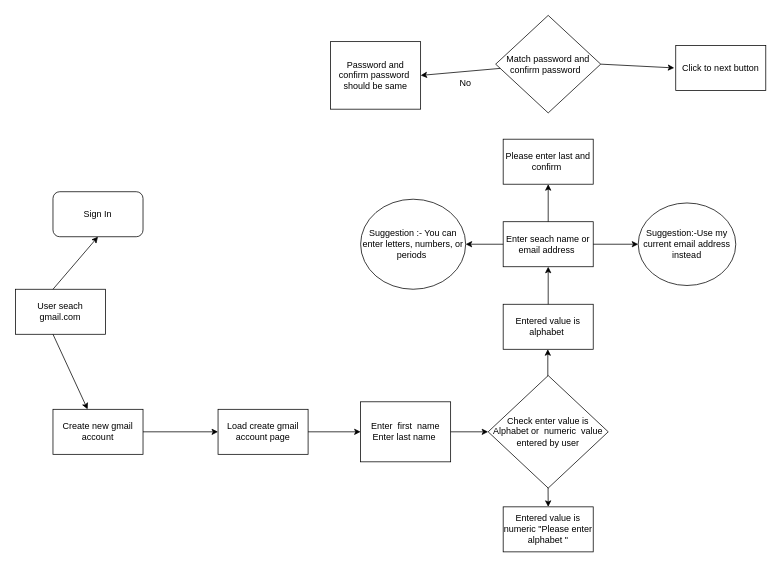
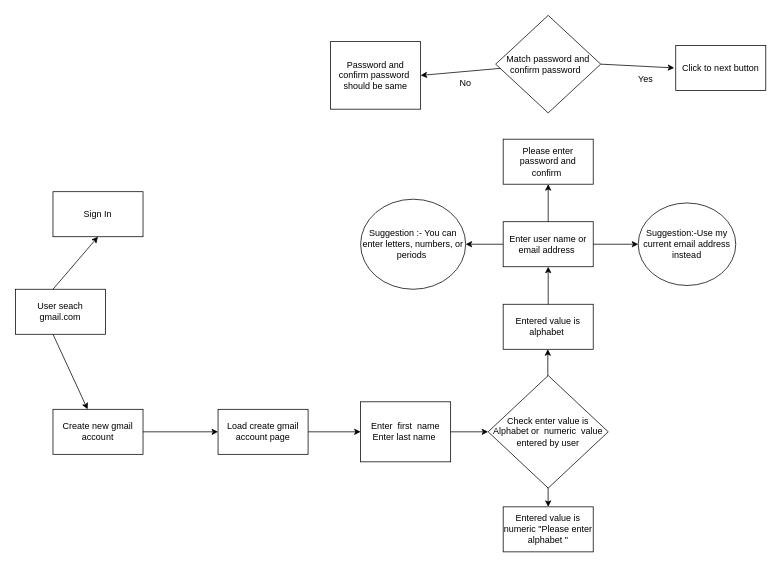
  <mxCell id="0" />
  <mxCell id="1" parent="0" />
- <mxCell id="2" value="Sign In" style="whiteSpace=wrap;html=1;rounded=1;" vertex="1" parent="1"><mxGeometry x="70" y="255" width="120" height="60" as="geometry" /></mxCell>
+ <mxCell id="2" value="Sign In" style="rounded=0;whiteSpace=wrap;html=1;" vertex="1" parent="1"><mxGeometry x="70" y="255" width="120" height="60" as="geometry" /></mxCell>
  <mxCell id="3" value="User seach gmail.com" style="rounded=0;whiteSpace=wrap;html=1;" vertex="1" parent="1"><mxGeometry x="20" y="385" width="120" height="60" as="geometry" /></mxCell>
  <mxCell id="4" value="Create new gmail account" style="rounded=0;whiteSpace=wrap;html=1;" vertex="1" parent="1"><mxGeometry x="70" y="545" width="120" height="60" as="geometry" /></mxCell>
  <mxCell id="5" value="" style="endArrow=classic;html=1;entryX=0.5;entryY=1;entryDx=0;entryDy=0;" edge="1" parent="1" target="2"><mxGeometry width="50" height="50" relative="1" as="geometry"><mxPoint x="70" y="385" as="sourcePoint" /><mxPoint x="120" y="335" as="targetPoint" /></mxGeometry></mxCell>
  <mxCell id="6" value="" style="endArrow=classic;html=1;" edge="1" parent="1" target="4"><mxGeometry width="50" height="50" relative="1" as="geometry"><mxPoint x="70" y="445" as="sourcePoint" /><mxPoint x="120" y="395" as="targetPoint" /></mxGeometry></mxCell>
  <mxCell id="7" value="Load create gmail account page" style="rounded=0;whiteSpace=wrap;html=1;" vertex="1" parent="1"><mxGeometry x="290" y="545" width="120" height="60" as="geometry" /></mxCell>
  <mxCell id="8" value="" style="endArrow=classic;html=1;entryX=0;entryY=0.5;entryDx=0;entryDy=0;" edge="1" parent="1" target="7"><mxGeometry width="50" height="50" relative="1" as="geometry"><mxPoint x="190" y="575" as="sourcePoint" /><mxPoint x="240" y="525" as="targetPoint" /></mxGeometry></mxCell>
  <mxCell id="9" value="Enter&amp;nbsp; first&amp;nbsp; name&lt;br&gt;Enter last name&amp;nbsp;" style="rounded=0;whiteSpace=wrap;html=1;" vertex="1" parent="1"><mxGeometry x="480" y="535" width="120" height="80" as="geometry" /></mxCell>
  <mxCell id="10" value="" style="endArrow=classic;html=1;entryX=0;entryY=0.5;entryDx=0;entryDy=0;" edge="1" parent="1" target="9"><mxGeometry width="50" height="50" relative="1" as="geometry"><mxPoint x="410" y="575" as="sourcePoint" /><mxPoint x="460" y="525" as="targetPoint" /></mxGeometry></mxCell>
  <mxCell id="11" value="" style="endArrow=classic;html=1;" edge="1" parent="1"><mxGeometry width="50" height="50" relative="1" as="geometry"><mxPoint x="729.5" y="535" as="sourcePoint" /><mxPoint x="729.5" y="465" as="targetPoint" /></mxGeometry></mxCell>
  <mxCell id="12" value="" style="endArrow=classic;html=1;entryX=0.5;entryY=0;entryDx=0;entryDy=0;" edge="1" parent="1"><mxGeometry width="50" height="50" relative="1" as="geometry"><mxPoint x="729.5" y="595" as="sourcePoint" /><mxPoint x="730" y="675" as="targetPoint" /></mxGeometry></mxCell>
  <mxCell id="13" value="Check enter value is Alphabet or&amp;nbsp; numeric&amp;nbsp; value entered by user" style="rhombus;whiteSpace=wrap;html=1;" vertex="1" parent="1"><mxGeometry x="650" y="500" width="160" height="150" as="geometry" /></mxCell>
  <mxCell id="14" value="Entered value is numeric &quot;Please enter alphabet &quot;" style="rounded=0;whiteSpace=wrap;html=1;" vertex="1" parent="1"><mxGeometry x="670" y="675" width="120" height="60" as="geometry" /></mxCell>
  <mxCell id="15" value="Entered value is alphabet&amp;nbsp;" style="rounded=0;whiteSpace=wrap;html=1;" vertex="1" parent="1"><mxGeometry x="670" y="405" width="120" height="60" as="geometry" /></mxCell>
  <mxCell id="16" value="" style="endArrow=classic;html=1;entryX=0;entryY=0.5;entryDx=0;entryDy=0;" edge="1" parent="1" target="13"><mxGeometry width="50" height="50" relative="1" as="geometry"><mxPoint x="600" y="575" as="sourcePoint" /><mxPoint x="650" y="525" as="targetPoint" /></mxGeometry></mxCell>
- <mxCell id="17" value="Enter seach name or email address&amp;nbsp;" style="rounded=0;whiteSpace=wrap;html=1;" vertex="1" parent="1"><mxGeometry x="670" y="295" width="120" height="60" as="geometry" /></mxCell>
+ <mxCell id="17" value="Enter user name or email address&amp;nbsp;" style="rounded=0;whiteSpace=wrap;html=1;" vertex="1" parent="1"><mxGeometry x="670" y="295" width="120" height="60" as="geometry" /></mxCell>
  <mxCell id="18" value="" style="endArrow=classic;html=1;exitX=0.5;exitY=0;exitDx=0;exitDy=0;" edge="1" parent="1" source="15"><mxGeometry width="50" height="50" relative="1" as="geometry"><mxPoint x="710" y="395" as="sourcePoint" /><mxPoint x="730" y="355" as="targetPoint" /></mxGeometry></mxCell>
  <mxCell id="19" value="Suggestion :- You can &lt;br&gt;enter letters, numbers, or periods&amp;nbsp;" style="ellipse;whiteSpace=wrap;html=1;" vertex="1" parent="1"><mxGeometry x="480" y="265" width="140" height="120" as="geometry" /></mxCell>
  <mxCell id="20" value="" style="endArrow=classic;html=1;entryX=1;entryY=0.5;entryDx=0;entryDy=0;" edge="1" parent="1" target="19"><mxGeometry width="50" height="50" relative="1" as="geometry"><mxPoint x="670" y="325" as="sourcePoint" /><mxPoint x="720" y="275" as="targetPoint" /></mxGeometry></mxCell>
  <mxCell id="21" value="Suggestion:-Use my current email address instead" style="ellipse;whiteSpace=wrap;html=1;" vertex="1" parent="1"><mxGeometry x="850" y="270" width="130" height="110" as="geometry" /></mxCell>
  <mxCell id="22" value="" style="endArrow=classic;html=1;entryX=0;entryY=0.5;entryDx=0;entryDy=0;" edge="1" parent="1" target="21"><mxGeometry width="50" height="50" relative="1" as="geometry"><mxPoint x="790" y="325" as="sourcePoint" /><mxPoint x="840" y="275" as="targetPoint" /></mxGeometry></mxCell>
- <mxCell id="23" value="Please enter last and confirm&amp;nbsp;" style="rounded=0;whiteSpace=wrap;html=1;" vertex="1" parent="1"><mxGeometry x="670" y="185" width="120" height="60" as="geometry" /></mxCell>
+ <mxCell id="23" value="Please enter password and confirm&amp;nbsp;" style="rounded=0;whiteSpace=wrap;html=1;" vertex="1" parent="1"><mxGeometry x="670" y="185" width="120" height="60" as="geometry" /></mxCell>
  <mxCell id="24" value="" style="endArrow=classic;html=1;entryX=0.5;entryY=1;entryDx=0;entryDy=0;" edge="1" parent="1" target="23"><mxGeometry width="50" height="50" relative="1" as="geometry"><mxPoint x="730" y="295" as="sourcePoint" /><mxPoint x="780" y="245" as="targetPoint" /></mxGeometry></mxCell>
  <mxCell id="25" value="Match password and confirm password&amp;nbsp;&amp;nbsp;" style="rhombus;whiteSpace=wrap;html=1;" vertex="1" parent="1"><mxGeometry x="660" y="20" width="140" height="130" as="geometry" /></mxCell>
  <mxCell id="26" value="Click to next button" style="rounded=0;whiteSpace=wrap;html=1;" vertex="1" parent="1"><mxGeometry x="900" y="60" width="120" height="60" as="geometry" /></mxCell>
  <mxCell id="27" value="Password and confirm password&amp;nbsp; should be same" style="rounded=0;whiteSpace=wrap;html=1;" vertex="1" parent="1"><mxGeometry x="440" y="55" width="120" height="90" as="geometry" /></mxCell>
  <mxCell id="28" value="" style="endArrow=classic;html=1;" edge="1" parent="1"><mxGeometry width="50" height="50" relative="1" as="geometry"><mxPoint x="800" y="85" as="sourcePoint" /><mxPoint x="898" y="90" as="targetPoint" /></mxGeometry></mxCell>
  <mxCell id="29" value="" style="endArrow=classic;html=1;entryX=1;entryY=0.5;entryDx=0;entryDy=0;" edge="1" parent="1" source="25" target="27"><mxGeometry width="50" height="50" relative="1" as="geometry"><mxPoint x="660" y="95" as="sourcePoint" /><mxPoint x="710" y="45" as="targetPoint" /></mxGeometry></mxCell>
  <mxCell id="30" value="No" style="text;html=1;strokeColor=none;fillColor=none;align=center;verticalAlign=middle;whiteSpace=wrap;rounded=0;" vertex="1" parent="1"><mxGeometry x="600" y="100" width="40" height="20" as="geometry" /></mxCell>
+ <mxCell id="31" value="Yes" style="text;html=1;strokeColor=none;fillColor=none;align=center;verticalAlign=middle;whiteSpace=wrap;rounded=0;" vertex="1" parent="1"><mxGeometry x="840" y="95" width="40" height="20" as="geometry" /></mxCell>
